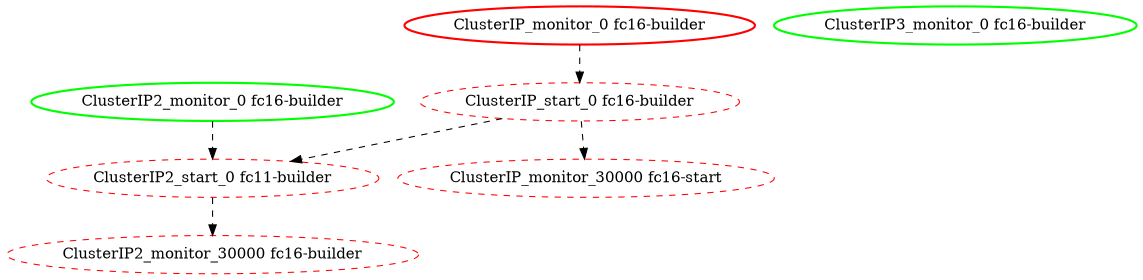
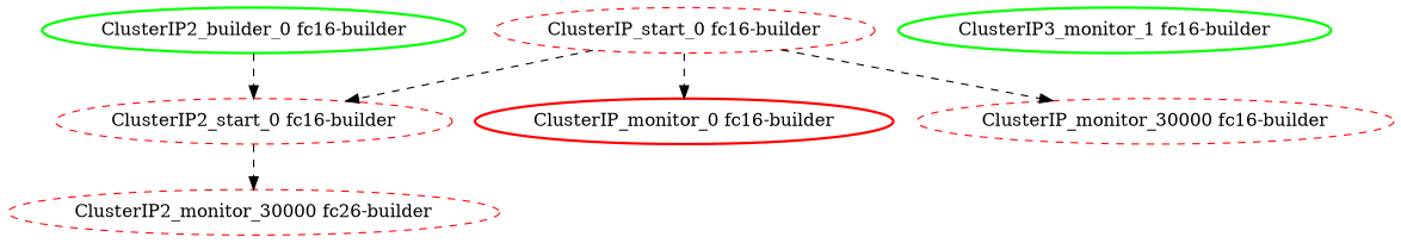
  digraph {
    node [color=red fontcolor=black style=dashed]
    edge [style=dashed]
-   "ClusterIP2_monitor_0 fc16-builder" [color=green style=bold]
-   "ClusterIP2_start_0 fc16-builder" [label="ClusterIP2_start_0 fc11-builder"]
-   "ClusterIP2_monitor_30000 fc16-builder"
-   "ClusterIP3_monitor_0 fc16-builder" [color=green style=bold]
+   "ClusterIP2_monitor_0 fc16-builder" [color=green style=bold label="ClusterIP2_builder_0 fc16-builder"]
+   "ClusterIP2_start_0 fc16-builder"
+   "ClusterIP2_monitor_30000 fc16-builder" [label="ClusterIP2_monitor_30000 fc26-builder"]
+   "ClusterIP3_monitor_0 fc16-builder" [color=green style=bold label="ClusterIP3_monitor_1 fc16-builder"]
    "ClusterIP_monitor_0 fc16-builder" [style=bold]
    "ClusterIP_start_0 fc16-builder"
-   "ClusterIP_monitor_30000 fc16-builder" [label="ClusterIP_monitor_30000 fc16-start"]
+   "ClusterIP_monitor_30000 fc16-builder"
    "ClusterIP2_monitor_0 fc16-builder" -> "ClusterIP2_start_0 fc16-builder"
    "ClusterIP2_start_0 fc16-builder" -> "ClusterIP2_monitor_30000 fc16-builder"
-   "ClusterIP_monitor_0 fc16-builder" -> "ClusterIP_start_0 fc16-builder"
+   "ClusterIP_start_0 fc16-builder" -> "ClusterIP_monitor_0 fc16-builder"
    "ClusterIP_start_0 fc16-builder" -> "ClusterIP2_start_0 fc16-builder"
    "ClusterIP_start_0 fc16-builder" -> "ClusterIP_monitor_30000 fc16-builder"
  }
